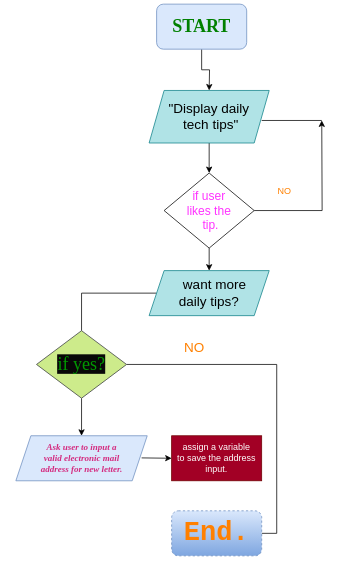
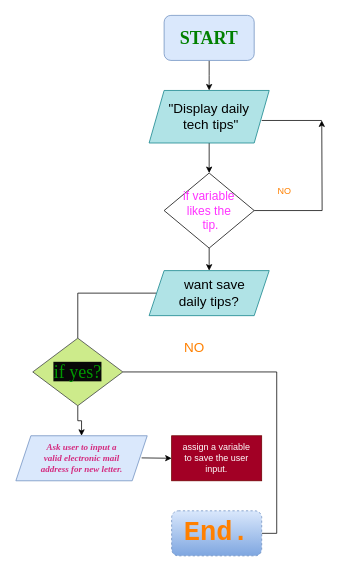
  <mxCell id="0" />
  <mxCell id="1" parent="0" />
  <mxCell id="2" style="edgeStyle=orthogonalEdgeStyle;rounded=0;orthogonalLoop=1;jettySize=auto;html=1;exitX=0.5;exitY=1;exitDx=0;exitDy=0;" edge="1" parent="1" source="3"><mxGeometry relative="1" as="geometry"><mxPoint x="278" y="120" as="targetPoint" /></mxGeometry></mxCell>
- <mxCell id="3" value="&lt;h1&gt;&lt;font color=&quot;#008000&quot; face=&quot;Times New Roman&quot; style=&quot;font-size: 24px;&quot;&gt;START&lt;/font&gt;&lt;/h1&gt;" style="rounded=1;whiteSpace=wrap;html=1;fillColor=#dae8fc;strokeColor=#6c8ebf;" vertex="1" parent="1"><mxGeometry x="208" y="5" width="120" height="60" as="geometry" /></mxCell>
+ <mxCell id="3" value="&lt;h1&gt;&lt;font color=&quot;#008000&quot; face=&quot;Times New Roman&quot; style=&quot;font-size: 24px;&quot;&gt;START&lt;/font&gt;&lt;/h1&gt;" style="rounded=1;whiteSpace=wrap;html=1;fillColor=#dae8fc;strokeColor=#6c8ebf;" vertex="1" parent="1"><mxGeometry x="218" width="120" height="60" as="geometry" y="20" /></mxCell>
  <mxCell id="4" style="edgeStyle=orthogonalEdgeStyle;rounded=0;orthogonalLoop=1;jettySize=auto;html=1;exitX=0.5;exitY=1;exitDx=0;exitDy=0;" edge="1" parent="1" source="5"><mxGeometry relative="1" as="geometry"><mxPoint x="278" y="230" as="targetPoint" /></mxGeometry></mxCell>
  <mxCell id="5" value="&lt;font style=&quot;font-size: 18px;&quot;&gt;&quot;Display daily&lt;br&gt;&amp;nbsp;tech tips&quot;&lt;/font&gt;" style="shape=parallelogram;perimeter=parallelogramPerimeter;whiteSpace=wrap;html=1;fixedSize=1;fillColor=#b0e3e6;strokeColor=#0e8088;" vertex="1" parent="1"><mxGeometry x="198" y="120" width="160" height="70" as="geometry" /></mxCell>
  <mxCell id="6" style="edgeStyle=orthogonalEdgeStyle;rounded=0;orthogonalLoop=1;jettySize=auto;html=1;exitX=0.5;exitY=1;exitDx=0;exitDy=0;" edge="1" parent="1" source="8"><mxGeometry relative="1" as="geometry"><mxPoint x="278" y="360" as="targetPoint" /></mxGeometry></mxCell>
  <mxCell id="7" style="edgeStyle=orthogonalEdgeStyle;rounded=0;orthogonalLoop=1;jettySize=auto;html=1;exitX=1;exitY=0.5;exitDx=0;exitDy=0;" edge="1" parent="1" source="8"><mxGeometry relative="1" as="geometry"><mxPoint x="428" y="160" as="targetPoint" /></mxGeometry></mxCell>
- <mxCell id="8" value="&lt;font style=&quot;&quot; color=&quot;#ff33ff&quot; size=&quot;3&quot;&gt;if user &lt;br&gt;likes the&lt;br&gt;&amp;nbsp;tip.&lt;/font&gt;" style="rhombus;whiteSpace=wrap;html=1;fillColor=none;" vertex="1" parent="1"><mxGeometry x="218" y="230" width="120" height="100" as="geometry" /></mxCell>
+ <mxCell id="8" value="&lt;font style=&quot;&quot; color=&quot;#ff33ff&quot; size=&quot;3&quot;&gt;if variable &lt;br&gt;likes the&lt;br&gt;&amp;nbsp;tip.&lt;/font&gt;" style="rhombus;whiteSpace=wrap;html=1;fillColor=none;" vertex="1" parent="1"><mxGeometry x="218" y="230" width="120" height="100" as="geometry" /></mxCell>
  <mxCell id="9" style="edgeStyle=orthogonalEdgeStyle;rounded=0;orthogonalLoop=1;jettySize=auto;html=1;exitX=0;exitY=0.5;exitDx=0;exitDy=0;endArrow=none;" edge="1" parent="1" source="10" target="15"><mxGeometry relative="1" as="geometry"><mxPoint x="158" y="390" as="targetPoint" /></mxGeometry></mxCell>
- <mxCell id="10" value="&lt;font style=&quot;font-size: 18px;&quot;&gt;&amp;nbsp; &amp;nbsp; want more&amp;nbsp;&lt;br&gt;daily tips?&lt;/font&gt;" style="shape=parallelogram;perimeter=parallelogramPerimeter;whiteSpace=wrap;html=1;fixedSize=1;fillColor=#b0e3e6;strokeColor=#0e8088;" vertex="1" parent="1"><mxGeometry x="198" y="360" width="160" height="60" as="geometry" /></mxCell>
+ <mxCell id="10" value="&lt;font style=&quot;font-size: 18px;&quot;&gt;&amp;nbsp; &amp;nbsp; want save&amp;nbsp;&lt;br&gt;daily tips?&lt;/font&gt;" style="shape=parallelogram;perimeter=parallelogramPerimeter;whiteSpace=wrap;html=1;fixedSize=1;fillColor=#b0e3e6;strokeColor=#0e8088;" vertex="1" parent="1"><mxGeometry x="198" y="360" width="160" height="60" as="geometry" /></mxCell>
  <mxCell id="11" value="" style="endArrow=none;html=1;rounded=0;" edge="1" parent="1"><mxGeometry width="50" height="50" relative="1" as="geometry"><mxPoint x="348" y="160" as="sourcePoint" /><mxPoint x="428" y="160" as="targetPoint" /></mxGeometry></mxCell>
  <mxCell id="12" value="&lt;font color=&quot;#ff8000&quot;&gt;NO&lt;/font&gt;" style="text;html=1;align=center;verticalAlign=middle;resizable=0;points=[];autosize=1;fillColor=none;" vertex="1" parent="1"><mxGeometry x="358" y="240" width="40" height="30" as="geometry" /></mxCell>
  <mxCell id="13" style="edgeStyle=orthogonalEdgeStyle;rounded=0;orthogonalLoop=1;jettySize=auto;html=1;exitX=0.5;exitY=1;exitDx=0;exitDy=0;" edge="1" parent="1" source="15" target="16"><mxGeometry relative="1" as="geometry"><mxPoint x="108" y="580" as="targetPoint" /></mxGeometry></mxCell>
  <mxCell id="14" style="edgeStyle=orthogonalEdgeStyle;rounded=0;orthogonalLoop=1;jettySize=auto;html=1;exitX=1;exitY=0.5;exitDx=0;exitDy=0;entryX=1;entryY=0.5;entryDx=0;entryDy=0;endArrow=none;" edge="1" parent="1" source="15" target="19"><mxGeometry relative="1" as="geometry" /></mxCell>
- <mxCell id="15" value="&lt;font color=&quot;#009900&quot; style=&quot;font-size: 24px; background-color: rgb(8, 8, 8);&quot; face=&quot;Times New Roman&quot;&gt;if yes?&lt;/font&gt;" style="rhombus;whiteSpace=wrap;html=1;fillColor=#cdeb8b;strokeColor=#36393d;" vertex="1" parent="1"><mxGeometry x="48" y="440" width="120" height="90" as="geometry" /></mxCell>
+ <mxCell id="15" value="&lt;font color=&quot;#009900&quot; style=&quot;font-size: 24px; background-color: rgb(8, 8, 8);&quot; face=&quot;Times New Roman&quot;&gt;if yes?&lt;/font&gt;" style="rhombus;whiteSpace=wrap;html=1;fillColor=#cdeb8b;strokeColor=#36393d;" vertex="1" parent="1"><mxGeometry x="43" y="450" width="120" height="90" as="geometry" /></mxCell>
  <mxCell id="16" value="&lt;div style=&quot;&quot;&gt;&lt;b style=&quot;font-family: Georgia; background-color: initial;&quot;&gt;&lt;i&gt;&lt;font color=&quot;#d42a7f&quot;&gt;Ask user to input a&lt;/font&gt;&lt;/i&gt;&lt;/b&gt;&lt;/div&gt;&lt;font color=&quot;#d42a7f&quot; face=&quot;Georgia&quot;&gt;&lt;div style=&quot;&quot;&gt;&lt;b style=&quot;background-color: initial;&quot;&gt;&lt;i&gt;valid electronic mail&lt;/i&gt;&lt;/b&gt;&lt;/div&gt;&lt;b&gt;&lt;div style=&quot;&quot;&gt;&lt;b style=&quot;background-color: initial;&quot;&gt;&lt;i&gt;address for new letter.&lt;/i&gt;&lt;/b&gt;&lt;/div&gt;&lt;/b&gt;&lt;/font&gt;" style="shape=parallelogram;perimeter=parallelogramPerimeter;whiteSpace=wrap;html=1;fixedSize=1;align=center;fillColor=#dae8fc;strokeColor=#6c8ebf;" vertex="1" parent="1"><mxGeometry x="20.5" y="580" width="175" height="60" as="geometry" /></mxCell>
  <mxCell id="17" value="" style="endArrow=classic;html=1;rounded=0;" edge="1" parent="1"><mxGeometry width="50" height="50" relative="1" as="geometry"><mxPoint x="188" y="609.5" as="sourcePoint" /><mxPoint x="228" y="610" as="targetPoint" /></mxGeometry></mxCell>
- <mxCell id="18" value="assign a variable&lt;br&gt;to save the address&lt;br&gt;input." style="rounded=0;whiteSpace=wrap;html=1;fillColor=#a20025;strokeColor=#6F0000;fontColor=#ffffff;" vertex="1" parent="1"><mxGeometry x="228" y="580" width="120" height="60" as="geometry" /></mxCell>
+ <mxCell id="18" value="assign a variable&lt;br&gt;to save the user&lt;br&gt;input." style="rounded=0;whiteSpace=wrap;html=1;fillColor=#a20025;strokeColor=#6F0000;fontColor=#ffffff;" vertex="1" parent="1"><mxGeometry x="228" y="580" width="120" height="60" as="geometry" /></mxCell>
  <mxCell id="19" value="&lt;h1&gt;&lt;font color=&quot;#ff8000&quot; face=&quot;Courier New&quot; style=&quot;font-size: 36px;&quot;&gt;End.&lt;/font&gt;&lt;/h1&gt;" style="rounded=1;whiteSpace=wrap;html=1;fillColor=#dae8fc;strokeColor=#6c8ebf;gradientColor=#7ea6e0;dashed=1;" vertex="1" parent="1"><mxGeometry x="228" y="680" width="120" height="60" as="geometry" /></mxCell>
  <mxCell id="20" value="&lt;font color=&quot;#ff8000&quot; style=&quot;font-size: 18px;&quot;&gt;NO&lt;/font&gt;" style="text;html=1;align=center;verticalAlign=middle;resizable=0;points=[];autosize=1;strokeColor=none;fillColor=none;" vertex="1" parent="1"><mxGeometry x="233" y="443" width="50" height="40" as="geometry" /></mxCell>
